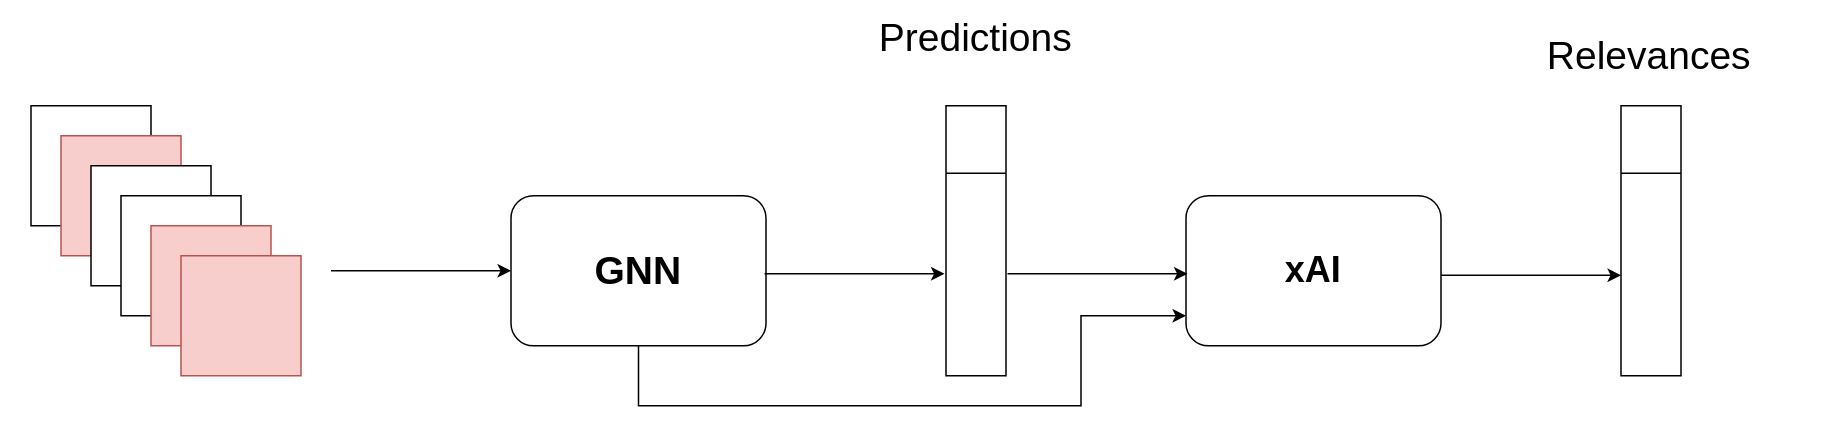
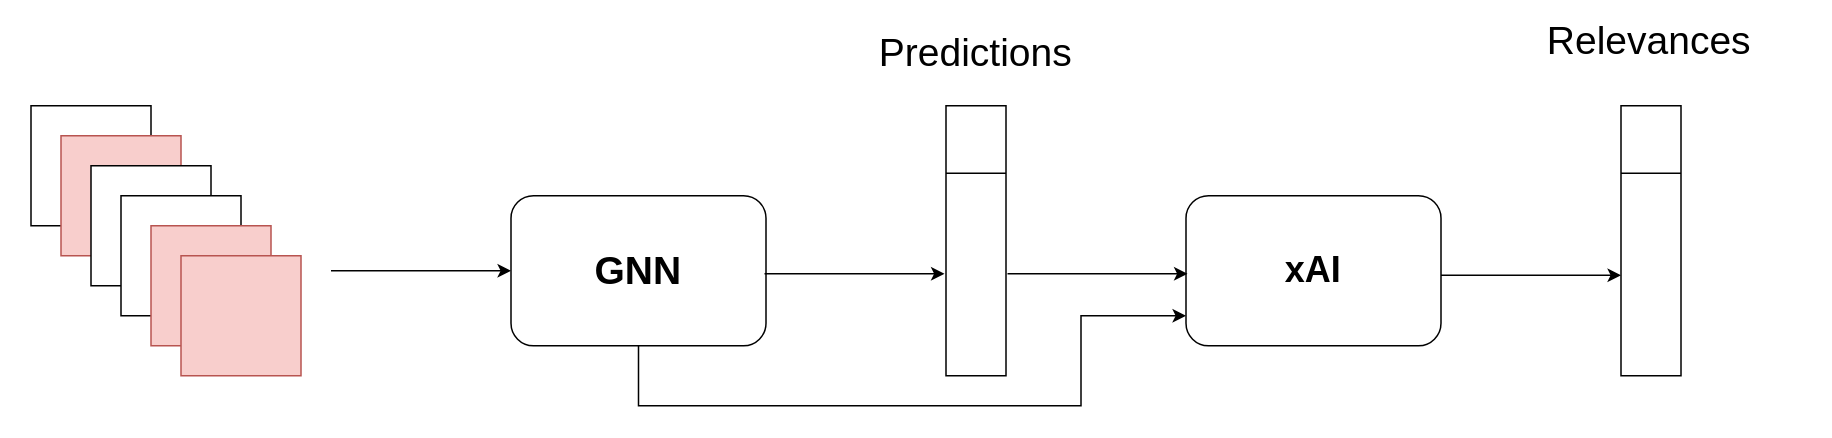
  <mxCell id="0" />
  <mxCell id="1" parent="0" />
  <mxCell id="2" value="" style="whiteSpace=wrap;html=1;aspect=fixed;" vertex="1" parent="1"><mxGeometry x="20" y="70" width="80" height="80" as="geometry" /></mxCell>
  <mxCell id="3" value="" style="whiteSpace=wrap;html=1;aspect=fixed;fillColor=#f8cecc;strokeColor=#b85450;" vertex="1" parent="1"><mxGeometry x="40" y="90" width="80" height="80" as="geometry" /></mxCell>
  <mxCell id="4" value="" style="whiteSpace=wrap;html=1;aspect=fixed;" vertex="1" parent="1"><mxGeometry x="60" y="110" width="80" height="80" as="geometry" /></mxCell>
  <mxCell id="5" value="" style="whiteSpace=wrap;html=1;aspect=fixed;fontFamily=Helvetica;fontSize=12;fontColor=#000000;align=center;strokeColor=#000000;fillColor=#ffffff;" vertex="1" parent="1"><mxGeometry x="80" y="130" width="80" height="80" as="geometry" /></mxCell>
  <mxCell id="6" value="" style="whiteSpace=wrap;html=1;aspect=fixed;fillColor=#f8cecc;strokeColor=#b85450;" vertex="1" parent="1"><mxGeometry x="100" y="150" width="80" height="80" as="geometry" /></mxCell>
  <mxCell id="7" value="" style="whiteSpace=wrap;html=1;aspect=fixed;fillColor=#f8cecc;strokeColor=#b85450;" vertex="1" parent="1"><mxGeometry x="120" y="170" width="80" height="80" as="geometry" /></mxCell>
  <mxCell id="8" value="&lt;font size=&quot;1&quot;&gt;&lt;b style=&quot;font-size: 26px&quot;&gt;GNN&lt;/b&gt;&lt;/font&gt;" style="rounded=1;whiteSpace=wrap;html=1;" vertex="1" parent="1"><mxGeometry x="340" y="130" width="170" height="100" as="geometry" /></mxCell>
  <mxCell id="9" value="" style="endArrow=classic;html=1;rounded=0;fontSize=26;" edge="1" parent="1" target="8"><mxGeometry width="50" height="50" relative="1" as="geometry"><mxPoint x="220" y="180" as="sourcePoint" /><mxPoint x="390" y="490" as="targetPoint" /></mxGeometry></mxCell>
  <mxCell id="10" style="edgeStyle=orthogonalEdgeStyle;rounded=0;orthogonalLoop=1;jettySize=auto;html=1;exitX=0.5;exitY=1;exitDx=0;exitDy=0;fontSize=26;" edge="1" parent="1"><mxGeometry relative="1" as="geometry"><mxPoint x="650" y="250" as="sourcePoint" /><mxPoint x="650" y="250" as="targetPoint" /></mxGeometry></mxCell>
  <mxCell id="11" value="" style="rounded=0;whiteSpace=wrap;html=1;fontSize=26;" vertex="1" parent="1"><mxGeometry x="630" y="70" width="40" height="180" as="geometry" /></mxCell>
  <mxCell id="12" value="" style="endArrow=classic;html=1;rounded=0;fontSize=26;" edge="1" parent="1"><mxGeometry width="50" height="50" relative="1" as="geometry"><mxPoint x="509" y="182" as="sourcePoint" /><mxPoint x="629" y="182" as="targetPoint" /></mxGeometry></mxCell>
  <mxCell id="13" value="" style="endArrow=none;html=1;rounded=0;fontSize=26;exitX=0;exitY=0.25;exitDx=0;exitDy=0;entryX=1;entryY=0.25;entryDx=0;entryDy=0;" edge="1" parent="1" source="11" target="11"><mxGeometry width="50" height="50" relative="1" as="geometry"><mxPoint x="370" y="540" as="sourcePoint" /><mxPoint x="420" y="490" as="targetPoint" /></mxGeometry></mxCell>
- <mxCell id="14" value="Predictions" style="text;html=1;strokeColor=none;fillColor=none;align=center;verticalAlign=middle;whiteSpace=wrap;rounded=0;fontSize=26;" vertex="1" parent="1"><mxGeometry x="550" y="10" width="200" height="30" as="geometry" /></mxCell>
+ <mxCell id="14" value="Predictions" style="text;html=1;strokeColor=none;fillColor=none;align=center;verticalAlign=middle;whiteSpace=wrap;rounded=0;fontSize=26;" vertex="1" parent="1"><mxGeometry x="550" y="20" width="200" height="30" as="geometry" /></mxCell>
  <mxCell id="15" value="" style="endArrow=classic;html=1;rounded=0;fontSize=26;exitX=0.5;exitY=1;exitDx=0;exitDy=0;" edge="1" parent="1" source="8"><mxGeometry width="50" height="50" relative="1" as="geometry"><mxPoint x="430" y="240" as="sourcePoint" /><mxPoint x="790" y="210" as="targetPoint" /><Array as="points"><mxPoint x="425" y="270" /><mxPoint x="720" y="270" /><mxPoint x="720" y="210" /></Array></mxGeometry></mxCell>
  <mxCell id="16" value="&lt;b&gt;&lt;font style=&quot;font-size: 24px&quot;&gt;xAI&lt;/font&gt;&lt;/b&gt;" style="rounded=1;whiteSpace=wrap;html=1;" vertex="1" parent="1"><mxGeometry x="790" y="130" width="170" height="100" as="geometry" /></mxCell>
  <mxCell id="17" value="" style="endArrow=classic;html=1;rounded=0;fontSize=26;" edge="1" parent="1"><mxGeometry width="50" height="50" relative="1" as="geometry"><mxPoint x="671" y="182" as="sourcePoint" /><mxPoint x="791" y="182" as="targetPoint" /></mxGeometry></mxCell>
  <mxCell id="18" value="" style="rounded=0;whiteSpace=wrap;html=1;fontSize=26;" vertex="1" parent="1"><mxGeometry x="1080" y="70" width="40" height="180" as="geometry" /></mxCell>
  <mxCell id="19" value="" style="endArrow=classic;html=1;rounded=0;fontSize=26;" edge="1" parent="1"><mxGeometry width="50" height="50" relative="1" as="geometry"><mxPoint x="960" y="183" as="sourcePoint" /><mxPoint x="1080" y="183" as="targetPoint" /></mxGeometry></mxCell>
  <mxCell id="20" value="" style="endArrow=none;html=1;rounded=0;fontSize=24;exitX=0;exitY=0.25;exitDx=0;exitDy=0;entryX=1;entryY=0.25;entryDx=0;entryDy=0;" edge="1" parent="1" source="18" target="18"><mxGeometry width="50" height="50" relative="1" as="geometry"><mxPoint x="370" y="540" as="sourcePoint" /><mxPoint x="420" y="490" as="targetPoint" /></mxGeometry></mxCell>
- <mxCell id="21" value="Relevances" style="text;html=1;strokeColor=none;fillColor=none;align=center;verticalAlign=middle;whiteSpace=wrap;rounded=0;fontSize=26;" vertex="1" parent="1"><mxGeometry x="999" y="22" width="200" height="30" as="geometry" /></mxCell>
+ <mxCell id="21" value="Relevances" style="text;html=1;strokeColor=none;fillColor=none;align=center;verticalAlign=middle;whiteSpace=wrap;rounded=0;fontSize=26;" vertex="1" parent="1"><mxGeometry x="999" y="12" width="200" height="30" as="geometry" /></mxCell>
